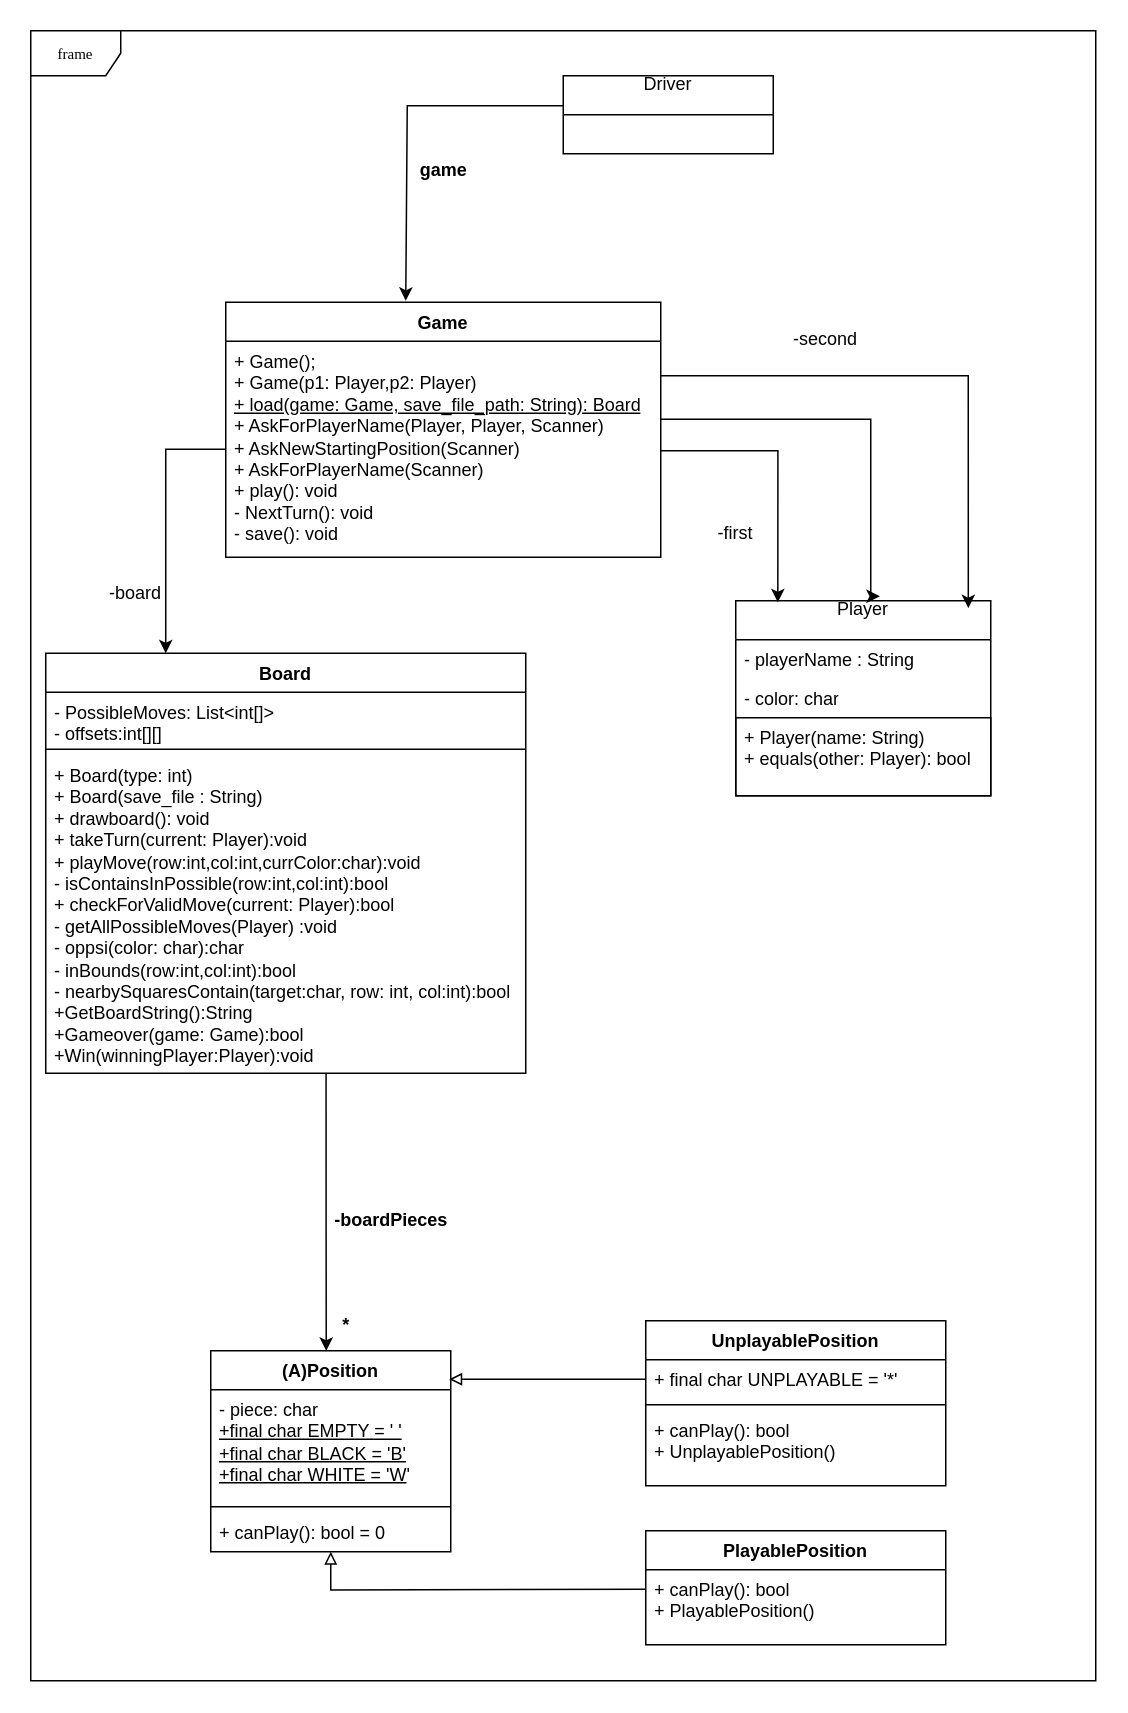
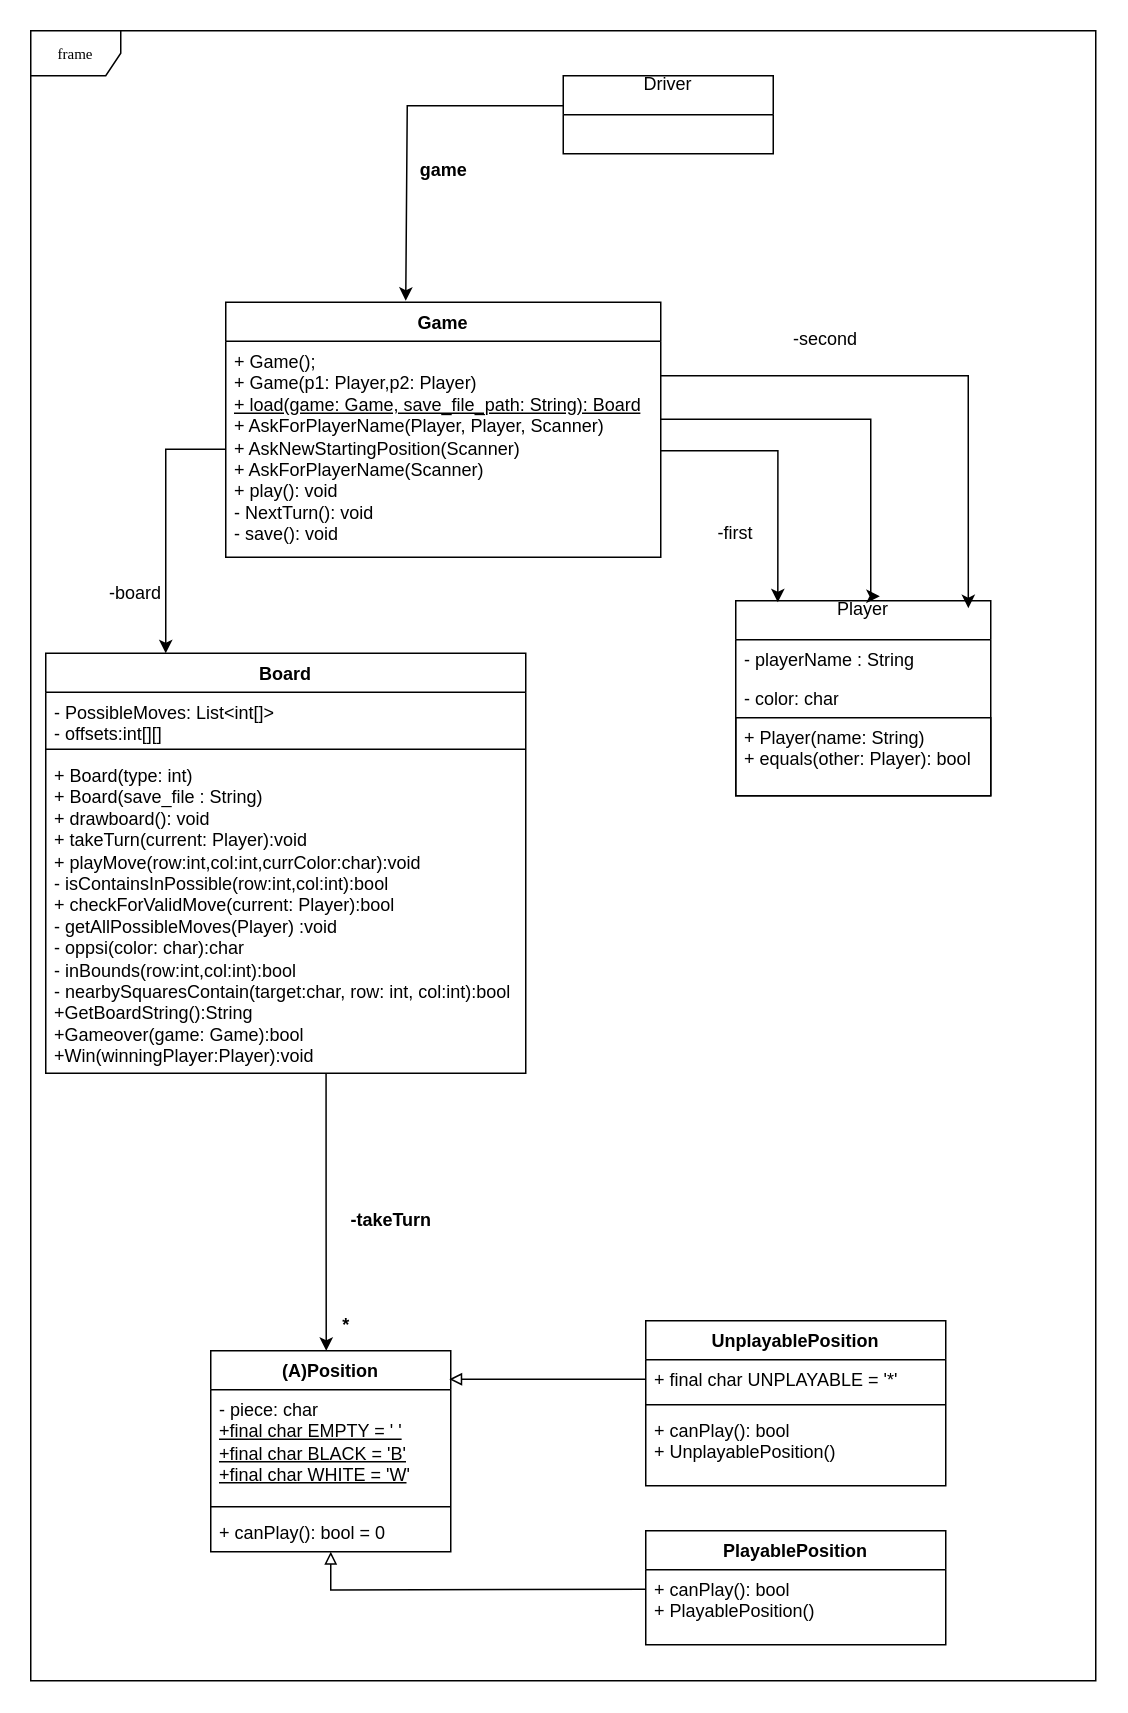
  <mxCell id="0" />
  <mxCell id="1" parent="0" />
  <mxCell id="2" value="frame" style="shape=umlFrame;whiteSpace=wrap;html=1;rounded=0;shadow=0;comic=0;labelBackgroundColor=none;strokeWidth=1;fontFamily=Verdana;fontSize=10;align=center;labelBorderColor=none;" parent="1" vertex="1"><mxGeometry y="20" width="710" height="1100" as="geometry" x="20" /></mxCell>
  <mxCell id="3" value="Game" style="swimlane;fontStyle=1;align=center;verticalAlign=top;childLayout=stackLayout;horizontal=1;startSize=26;horizontalStack=0;resizeParent=1;resizeParentMax=0;resizeLast=0;collapsible=1;marginBottom=0;whiteSpace=wrap;html=1;" parent="1" vertex="1"><mxGeometry x="150" y="201" width="290" height="170" as="geometry" /></mxCell>
  <mxCell id="4" value="+ Game();&lt;div&gt;+ Game(p1: Player,p2: Player)&lt;br&gt;&lt;div&gt;&lt;u&gt;+ load(game: Game, save_file_path: String): Board&lt;/u&gt;&lt;/div&gt;&lt;/div&gt;&lt;div&gt;&lt;div style=&quot;&quot;&gt;+ AskForPlayerName(Player, Player, Scanner)&lt;/div&gt;&lt;div style=&quot;&quot;&gt;+ AskNewStartingPosition(Scanner)&lt;/div&gt;&lt;div style=&quot;&quot;&gt;+ AskForPlayerName(Scanner)&lt;/div&gt;&lt;/div&gt;&lt;div&gt;+ play(): void&lt;/div&gt;&lt;div&gt;- NextTurn(): void&lt;/div&gt;&lt;div&gt;- save(): void&lt;br&gt;&lt;/div&gt;&lt;div&gt;&lt;br&gt;&lt;/div&gt;&lt;div&gt;&lt;u&gt;&lt;br&gt;&lt;/u&gt;&lt;/div&gt;" style="text;strokeColor=none;fillColor=none;align=left;verticalAlign=top;spacingLeft=4;spacingRight=4;overflow=hidden;rotatable=0;points=[[0,0.5],[1,0.5]];portConstraint=eastwest;whiteSpace=wrap;html=1;" parent="3" vertex="1"><mxGeometry y="26" width="290" height="144" as="geometry" /></mxCell>
  <mxCell id="5" value="Player&lt;div&gt;&lt;br&gt;&lt;/div&gt;" style="swimlane;fontStyle=0;childLayout=stackLayout;horizontal=1;startSize=26;fillColor=none;horizontalStack=0;resizeParent=1;resizeParentMax=0;resizeLast=0;collapsible=1;marginBottom=0;whiteSpace=wrap;html=1;" parent="1" vertex="1"><mxGeometry x="490" y="400" width="170" height="130" as="geometry" /></mxCell>
  <mxCell id="6" value="- playerName : String" style="text;strokeColor=none;fillColor=none;align=left;verticalAlign=top;spacingLeft=4;spacingRight=4;overflow=hidden;rotatable=0;points=[[0,0.5],[1,0.5]];portConstraint=eastwest;whiteSpace=wrap;html=1;" parent="5" vertex="1"><mxGeometry y="26" width="170" height="26" as="geometry" /></mxCell>
  <mxCell id="7" value="- color: char" style="text;strokeColor=none;fillColor=none;align=left;verticalAlign=top;spacingLeft=4;spacingRight=4;overflow=hidden;rotatable=0;points=[[0,0.5],[1,0.5]];portConstraint=eastwest;whiteSpace=wrap;html=1;" parent="5" vertex="1"><mxGeometry y="52" width="170" height="26" as="geometry" /></mxCell>
  <mxCell id="8" value="+ Player(name: String)&lt;div&gt;+ equals(other: Player): bool&lt;/div&gt;" style="text;strokeColor=default;fillColor=none;align=left;verticalAlign=top;spacingLeft=4;spacingRight=4;overflow=hidden;rotatable=0;points=[[0,0.5],[1,0.5]];portConstraint=eastwest;whiteSpace=wrap;html=1;" parent="5" vertex="1"><mxGeometry y="78" width="170" height="52" as="geometry" /></mxCell>
  <mxCell id="9" value="Board&lt;div&gt;&lt;br&gt;&lt;/div&gt;" style="swimlane;fontStyle=1;align=center;verticalAlign=top;childLayout=stackLayout;horizontal=1;startSize=26;horizontalStack=0;resizeParent=1;resizeParentMax=0;resizeLast=0;collapsible=1;marginBottom=0;whiteSpace=wrap;html=1;" parent="1" vertex="1"><mxGeometry x="30" y="435" width="320" height="280" as="geometry" /></mxCell>
  <mxCell id="10" value="- PossibleMoves: List&amp;lt;int[]&amp;gt;&lt;div&gt;- offsets:int[][]&lt;/div&gt;&lt;div&gt;&lt;br&gt;&lt;/div&gt;" style="text;strokeColor=none;fillColor=none;align=left;verticalAlign=top;spacingLeft=4;spacingRight=4;overflow=hidden;rotatable=0;points=[[0,0.5],[1,0.5]];portConstraint=eastwest;whiteSpace=wrap;html=1;" parent="9" vertex="1"><mxGeometry y="26" width="320" height="34" as="geometry" /></mxCell>
  <mxCell id="11" value="" style="line;strokeWidth=1;fillColor=none;align=left;verticalAlign=middle;spacingTop=-1;spacingLeft=3;spacingRight=3;rotatable=0;labelPosition=right;points=[];portConstraint=eastwest;strokeColor=inherit;" parent="9" vertex="1"><mxGeometry y="60" width="320" height="8" as="geometry" /></mxCell>
  <mxCell id="12" style="edgeStyle=orthogonalEdgeStyle;rounded=0;orthogonalLoop=1;jettySize=auto;html=1;exitX=0.584;exitY=1;exitDx=0;exitDy=0;exitPerimeter=0;" parent="9" source="13" edge="1"><mxGeometry relative="1" as="geometry"><mxPoint x="187" y="465" as="targetPoint" /></mxGeometry></mxCell>
  <mxCell id="13" value="&lt;div&gt;+ Board(type: int)&lt;/div&gt;&lt;div&gt;+ Board(save_file : String)&lt;/div&gt;&lt;div&gt;+ drawboard(): void&lt;/div&gt;&lt;div&gt;+ takeTurn(current: Player):void&lt;/div&gt;&lt;div&gt;+ playMove(row:int,col:int,currColor:char):void&lt;/div&gt;&lt;div&gt;- isContainsInPossible(row:int,col:int):bool&lt;/div&gt;&lt;div&gt;+ checkForValidMove(current: Player):bool&lt;/div&gt;&lt;div&gt;- getAllPossibleMoves(Player) :void&lt;/div&gt;&lt;div&gt;- oppsi(color: char):char&lt;/div&gt;&lt;div&gt;- inBounds(row:int,col:int):bool&lt;/div&gt;&lt;div&gt;- nearbySquaresContain(target:char, row: int, col:int):bool&lt;/div&gt;&lt;div&gt;+GetBoardString():String&lt;/div&gt;&lt;div&gt;+Gameover(game: Game):bool&lt;/div&gt;&lt;div&gt;+Win(winningPlayer:Player):void&lt;/div&gt;" style="text;strokeColor=none;fillColor=none;align=left;verticalAlign=top;spacingLeft=4;spacingRight=4;overflow=hidden;rotatable=0;points=[[0,0.5],[1,0.5]];portConstraint=eastwest;whiteSpace=wrap;html=1;" parent="9" vertex="1"><mxGeometry y="68" width="320" height="212" as="geometry" /></mxCell>
  <mxCell id="14" style="edgeStyle=orthogonalEdgeStyle;rounded=0;orthogonalLoop=1;jettySize=auto;html=1;entryX=0.565;entryY=-0.023;entryDx=0;entryDy=0;entryPerimeter=0;" parent="1" source="4" target="5" edge="1"><mxGeometry relative="1" as="geometry"><Array as="points"><mxPoint x="580" y="279" /><mxPoint x="580" y="397" /></Array></mxGeometry></mxCell>
  <mxCell id="15" style="edgeStyle=orthogonalEdgeStyle;rounded=0;orthogonalLoop=1;jettySize=auto;html=1;entryX=0.165;entryY=0.008;entryDx=0;entryDy=0;entryPerimeter=0;" parent="1" source="4" target="5" edge="1"><mxGeometry relative="1" as="geometry"><mxPoint x="520" y="390" as="targetPoint" /><Array as="points"><mxPoint x="518" y="300" /></Array></mxGeometry></mxCell>
  <mxCell id="16" style="edgeStyle=orthogonalEdgeStyle;rounded=0;orthogonalLoop=1;jettySize=auto;html=1;entryX=0.912;entryY=0.038;entryDx=0;entryDy=0;entryPerimeter=0;" parent="1" source="4" target="5" edge="1"><mxGeometry relative="1" as="geometry"><Array as="points"><mxPoint x="645" y="250" /></Array></mxGeometry></mxCell>
  <mxCell id="17" value="-first" style="text;html=1;align=center;verticalAlign=middle;whiteSpace=wrap;rounded=0;" parent="1" vertex="1"><mxGeometry x="460" y="340" width="60" height="30" as="geometry" /></mxCell>
  <mxCell id="18" value="-second" style="text;html=1;align=center;verticalAlign=middle;whiteSpace=wrap;rounded=0;" parent="1" vertex="1"><mxGeometry x="520" y="211" width="60" height="30" as="geometry" /></mxCell>
  <mxCell id="19" style="edgeStyle=orthogonalEdgeStyle;rounded=0;orthogonalLoop=1;jettySize=auto;html=1;entryX=0.25;entryY=0;entryDx=0;entryDy=0;" parent="1" source="4" target="9" edge="1"><mxGeometry relative="1" as="geometry" /></mxCell>
  <mxCell id="20" value="-board" style="text;html=1;align=center;verticalAlign=middle;whiteSpace=wrap;rounded=0;" parent="1" vertex="1"><mxGeometry x="60" y="380" width="60" height="30" as="geometry" /></mxCell>
  <mxCell id="21" value="(A)Position" style="swimlane;fontStyle=1;align=center;verticalAlign=top;childLayout=stackLayout;horizontal=1;startSize=26;horizontalStack=0;resizeParent=1;resizeParentMax=0;resizeLast=0;collapsible=1;marginBottom=0;whiteSpace=wrap;html=1;" parent="1" vertex="1"><mxGeometry x="140" y="900" width="160" height="134" as="geometry" /></mxCell>
  <mxCell id="22" value="- piece: char&lt;div&gt;&lt;u&gt;+final char EMPTY = ' '&lt;/u&gt;&lt;/div&gt;&lt;div&gt;&lt;u&gt;+final char BLACK = 'B'&lt;/u&gt;&lt;/div&gt;&lt;div&gt;&lt;u&gt;+final char WHITE = 'W&lt;/u&gt;'&lt;/div&gt;" style="text;strokeColor=none;fillColor=none;align=left;verticalAlign=top;spacingLeft=4;spacingRight=4;overflow=hidden;rotatable=0;points=[[0,0.5],[1,0.5]];portConstraint=eastwest;whiteSpace=wrap;html=1;" parent="21" vertex="1"><mxGeometry y="26" width="160" height="74" as="geometry" /></mxCell>
  <mxCell id="23" value="" style="line;strokeWidth=1;fillColor=none;align=left;verticalAlign=middle;spacingTop=-1;spacingLeft=3;spacingRight=3;rotatable=0;labelPosition=right;points=[];portConstraint=eastwest;strokeColor=inherit;" parent="21" vertex="1"><mxGeometry y="100" width="160" height="8" as="geometry" /></mxCell>
  <mxCell id="24" value="+ canPlay(): bool = 0" style="text;strokeColor=none;fillColor=none;align=left;verticalAlign=top;spacingLeft=4;spacingRight=4;overflow=hidden;rotatable=0;points=[[0,0.5],[1,0.5]];portConstraint=eastwest;whiteSpace=wrap;html=1;" parent="21" vertex="1"><mxGeometry y="108" width="160" height="26" as="geometry" /></mxCell>
  <mxCell id="25" value="UnplayablePosition" style="swimlane;fontStyle=1;align=center;verticalAlign=top;childLayout=stackLayout;horizontal=1;startSize=26;horizontalStack=0;resizeParent=1;resizeParentMax=0;resizeLast=0;collapsible=1;marginBottom=0;whiteSpace=wrap;html=1;" parent="1" vertex="1"><mxGeometry x="430" y="880" width="200" height="110" as="geometry" /></mxCell>
  <mxCell id="26" value="+ final char UNPLAYABLE = '*'" style="text;strokeColor=none;fillColor=none;align=left;verticalAlign=top;spacingLeft=4;spacingRight=4;overflow=hidden;rotatable=0;points=[[0,0.5],[1,0.5]];portConstraint=eastwest;whiteSpace=wrap;html=1;" parent="25" vertex="1"><mxGeometry y="26" width="200" height="26" as="geometry" /></mxCell>
  <mxCell id="27" value="" style="line;strokeWidth=1;fillColor=none;align=left;verticalAlign=middle;spacingTop=-1;spacingLeft=3;spacingRight=3;rotatable=0;labelPosition=right;points=[];portConstraint=eastwest;strokeColor=inherit;" parent="25" vertex="1"><mxGeometry y="52" width="200" height="8" as="geometry" /></mxCell>
  <mxCell id="28" value="+ canPlay(): bool&lt;div&gt;+ UnplayablePosition()&lt;/div&gt;" style="text;strokeColor=none;fillColor=none;align=left;verticalAlign=top;spacingLeft=4;spacingRight=4;overflow=hidden;rotatable=0;points=[[0,0.5],[1,0.5]];portConstraint=eastwest;whiteSpace=wrap;html=1;" parent="25" vertex="1"><mxGeometry y="60" width="200" height="50" as="geometry" /></mxCell>
  <mxCell id="29" style="edgeStyle=orthogonalEdgeStyle;rounded=0;orthogonalLoop=1;jettySize=auto;html=1;entryX=0.994;entryY=0.142;entryDx=0;entryDy=0;entryPerimeter=0;endArrow=block;endFill=0;" parent="1" source="26" target="21" edge="1"><mxGeometry relative="1" as="geometry" /></mxCell>
- <mxCell id="30" value="-boardPieces" style="text;align=center;fontStyle=1;verticalAlign=middle;spacingLeft=3;spacingRight=3;strokeColor=none;rotatable=0;points=[[0,0.5],[1,0.5]];portConstraint=eastwest;html=1;" parent="1" vertex="1"><mxGeometry x="220" y="800" width="80" height="26" as="geometry" /></mxCell>
+ <mxCell id="30" value="-takeTurn" style="text;align=center;fontStyle=1;verticalAlign=middle;spacingLeft=3;spacingRight=3;strokeColor=none;rotatable=0;points=[[0,0.5],[1,0.5]];portConstraint=eastwest;html=1;" parent="1" vertex="1"><mxGeometry x="220" y="800" width="80" height="26" as="geometry" /></mxCell>
  <mxCell id="31" value="*" style="text;align=center;fontStyle=1;verticalAlign=middle;spacingLeft=3;spacingRight=3;strokeColor=none;rotatable=0;points=[[0,0.5],[1,0.5]];portConstraint=eastwest;html=1;" parent="1" vertex="1"><mxGeometry x="190" y="870" width="80" height="26" as="geometry" /></mxCell>
  <mxCell id="32" value="PlayablePosition" style="swimlane;fontStyle=1;align=center;verticalAlign=top;childLayout=stackLayout;horizontal=1;startSize=26;horizontalStack=0;resizeParent=1;resizeParentMax=0;resizeLast=0;collapsible=1;marginBottom=0;whiteSpace=wrap;html=1;" parent="1" vertex="1"><mxGeometry x="430" y="1020" width="200" height="76" as="geometry" /></mxCell>
  <mxCell id="33" value="+ canPlay(): bool&lt;div&gt;+ PlayablePosition()&lt;/div&gt;" style="text;strokeColor=none;fillColor=none;align=left;verticalAlign=top;spacingLeft=4;spacingRight=4;overflow=hidden;rotatable=0;points=[[0,0.5],[1,0.5]];portConstraint=eastwest;whiteSpace=wrap;html=1;" parent="32" vertex="1"><mxGeometry y="26" width="200" height="50" as="geometry" /></mxCell>
  <mxCell id="34" style="edgeStyle=orthogonalEdgeStyle;rounded=0;orthogonalLoop=1;jettySize=auto;html=1;endArrow=block;endFill=0;" parent="1" target="21" edge="1"><mxGeometry relative="1" as="geometry"><mxPoint x="430" y="1059" as="sourcePoint" /></mxGeometry></mxCell>
  <mxCell id="35" style="edgeStyle=orthogonalEdgeStyle;rounded=0;orthogonalLoop=1;jettySize=auto;html=1;" edge="1" parent="1" source="36"><mxGeometry relative="1" as="geometry"><mxPoint x="270" y="200" as="targetPoint" /><Array as="points"><mxPoint x="271" y="70" /></Array></mxGeometry></mxCell>
  <mxCell id="36" value="Driver&lt;div&gt;&lt;br&gt;&lt;/div&gt;" style="swimlane;fontStyle=0;childLayout=stackLayout;horizontal=1;startSize=26;fillColor=none;horizontalStack=0;resizeParent=1;resizeParentMax=0;resizeLast=0;collapsible=1;marginBottom=0;whiteSpace=wrap;html=1;" vertex="1" parent="1"><mxGeometry x="375" y="50" width="140" height="52" as="geometry" /></mxCell>
  <mxCell id="37" value="game" style="text;align=center;fontStyle=1;verticalAlign=middle;spacingLeft=3;spacingRight=3;strokeColor=none;rotatable=0;points=[[0,0.5],[1,0.5]];portConstraint=eastwest;html=1;" vertex="1" parent="1"><mxGeometry x="255" y="100" width="80" height="26" as="geometry" /></mxCell>
